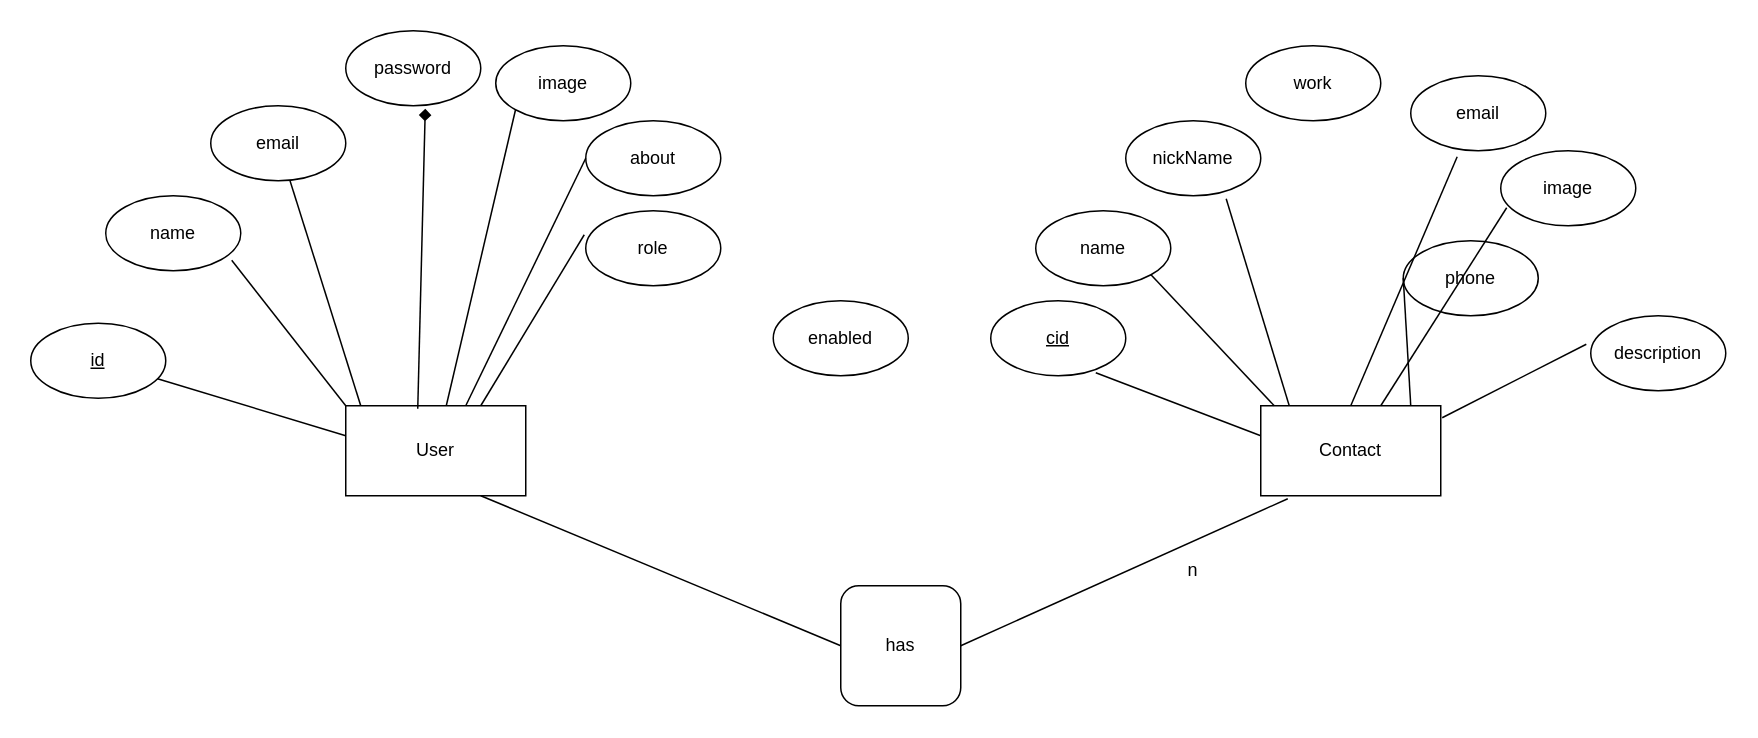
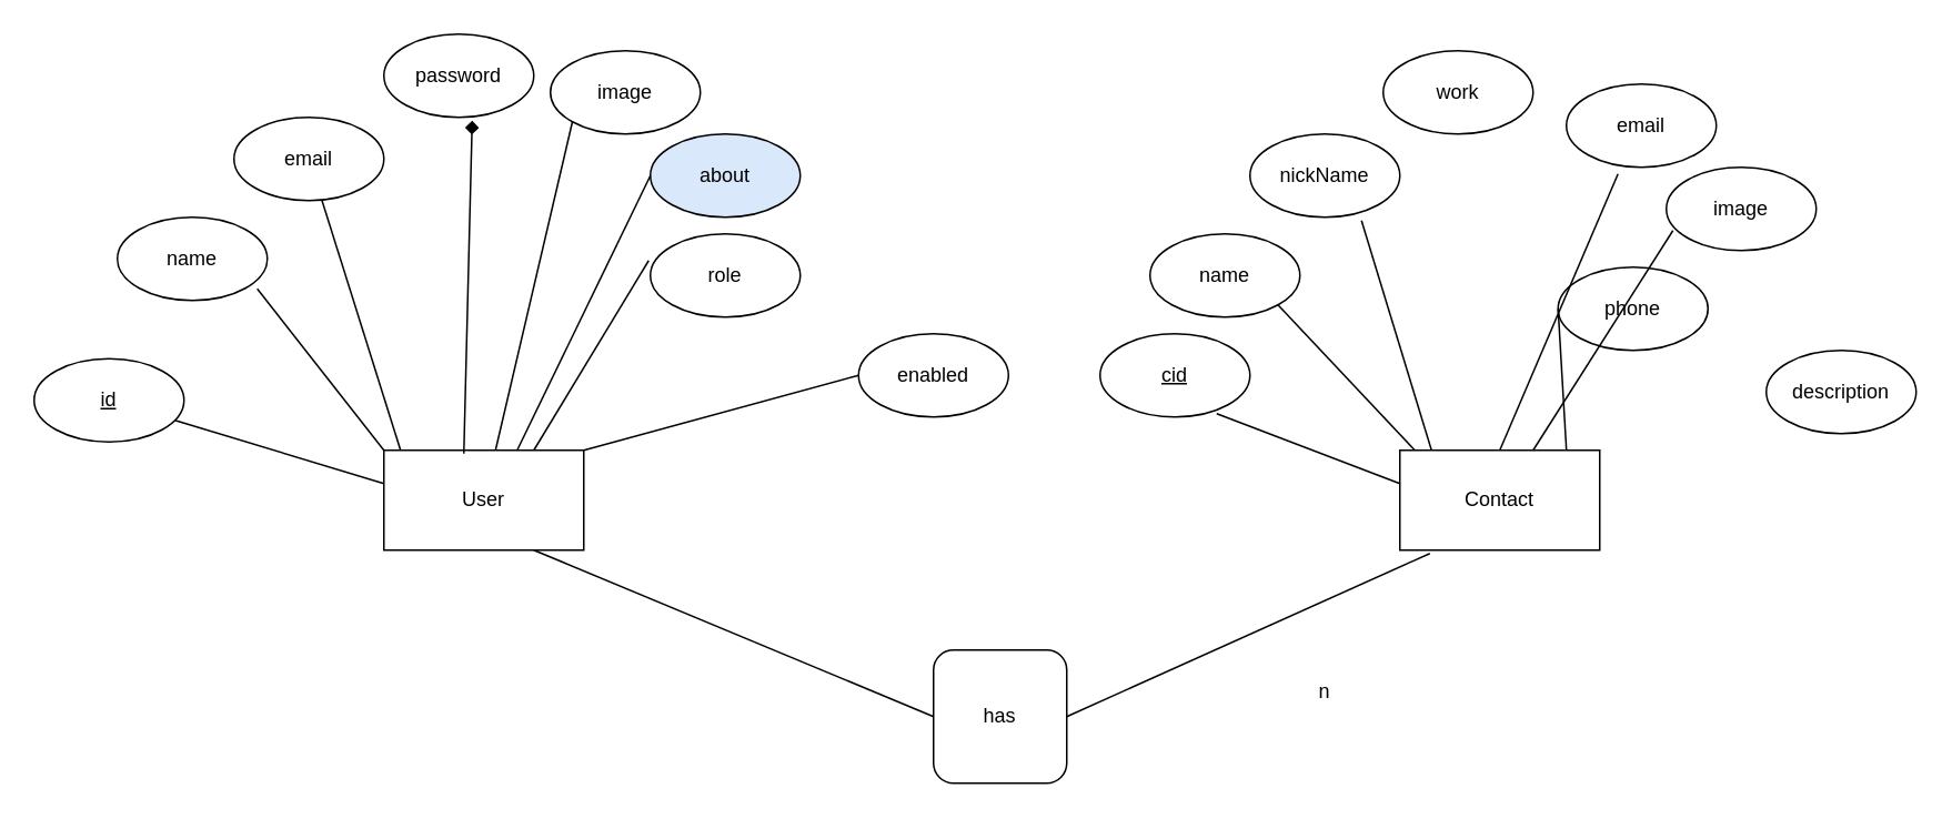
  <mxCell id="0" />
  <mxCell id="1" parent="0" />
  <mxCell id="2" value="User" style="rounded=0;whiteSpace=wrap;html=1;" vertex="1" parent="1"><mxGeometry x="230" y="270" width="120" height="60" as="geometry" /></mxCell>
  <mxCell id="3" value="Contact" style="rounded=0;whiteSpace=wrap;html=1;" vertex="1" parent="1"><mxGeometry x="840" y="270" width="120" height="60" as="geometry" /></mxCell>
  <mxCell id="4" value="name" style="ellipse;whiteSpace=wrap;html=1;" vertex="1" parent="1"><mxGeometry x="70" y="130" width="90" height="50" as="geometry" /></mxCell>
  <mxCell id="5" value="email" style="ellipse;whiteSpace=wrap;html=1;" vertex="1" parent="1"><mxGeometry x="140" y="70" width="90" height="50" as="geometry" /></mxCell>
  <mxCell id="6" value="password" style="ellipse;whiteSpace=wrap;html=1;" vertex="1" parent="1"><mxGeometry x="230" y="20" width="90" height="50" as="geometry" /></mxCell>
  <mxCell id="7" value="image" style="ellipse;whiteSpace=wrap;html=1;" vertex="1" parent="1"><mxGeometry x="330" y="30" width="90" height="50" as="geometry" /></mxCell>
- <mxCell id="8" value="about" style="ellipse;whiteSpace=wrap;html=1;" vertex="1" parent="1"><mxGeometry x="390" y="80" width="90" height="50" as="geometry" /></mxCell>
+ <mxCell id="8" value="about" style="ellipse;whiteSpace=wrap;html=1;fillColor=#dae8fc;" vertex="1" parent="1"><mxGeometry x="390" y="80" width="90" height="50" as="geometry" /></mxCell>
  <mxCell id="9" value="role" style="ellipse;whiteSpace=wrap;html=1;" vertex="1" parent="1"><mxGeometry x="390" y="140" width="90" height="50" as="geometry" /></mxCell>
  <mxCell id="10" value="enabled" style="ellipse;whiteSpace=wrap;html=1;" vertex="1" parent="1"><mxGeometry x="515" y="200" width="90" height="50" as="geometry" /></mxCell>
  <mxCell id="11" value="&lt;u&gt;id&lt;/u&gt;" style="ellipse;whiteSpace=wrap;html=1;" vertex="1" parent="1"><mxGeometry x="20" y="215" width="90" height="50" as="geometry" /></mxCell>
  <mxCell id="12" value="&lt;u&gt;cid&lt;/u&gt;" style="ellipse;whiteSpace=wrap;html=1;" vertex="1" parent="1"><mxGeometry x="660" y="200" width="90" height="50" as="geometry" /></mxCell>
  <mxCell id="13" value="name" style="ellipse;whiteSpace=wrap;html=1;" vertex="1" parent="1"><mxGeometry x="690" y="140" width="90" height="50" as="geometry" /></mxCell>
  <mxCell id="14" value="nickName" style="ellipse;whiteSpace=wrap;html=1;" vertex="1" parent="1"><mxGeometry x="750" y="80" width="90" height="50" as="geometry" /></mxCell>
  <mxCell id="15" value="work" style="ellipse;whiteSpace=wrap;html=1;" vertex="1" parent="1"><mxGeometry x="830" y="30" width="90" height="50" as="geometry" /></mxCell>
  <mxCell id="16" value="email" style="ellipse;whiteSpace=wrap;html=1;" vertex="1" parent="1"><mxGeometry x="940" y="50" width="90" height="50" as="geometry" /></mxCell>
  <mxCell id="17" value="image" style="ellipse;whiteSpace=wrap;html=1;" vertex="1" parent="1"><mxGeometry x="1000" y="100" width="90" height="50" as="geometry" /></mxCell>
  <mxCell id="18" value="phone" style="ellipse;whiteSpace=wrap;html=1;" vertex="1" parent="1"><mxGeometry x="935" y="160" width="90" height="50" as="geometry" /></mxCell>
  <mxCell id="19" value="description" style="ellipse;whiteSpace=wrap;html=1;" vertex="1" parent="1"><mxGeometry x="1060" y="210" width="90" height="50" as="geometry" /></mxCell>
  <mxCell id="20" value="" style="endArrow=none;html=1;entryX=0.778;entryY=0.96;entryDx=0;entryDy=0;entryPerimeter=0;" edge="1" parent="1" target="12"><mxGeometry width="50" height="50" relative="1" as="geometry"><mxPoint x="840" y="290" as="sourcePoint" /><mxPoint x="890" y="240" as="targetPoint" /></mxGeometry></mxCell>
  <mxCell id="21" value="" style="endArrow=none;html=1;entryX=1;entryY=1;entryDx=0;entryDy=0;exitX=0.075;exitY=0;exitDx=0;exitDy=0;exitPerimeter=0;" edge="1" parent="1" source="3" target="13"><mxGeometry width="50" height="50" relative="1" as="geometry"><mxPoint x="840" y="290" as="sourcePoint" /><mxPoint x="890" y="240" as="targetPoint" /></mxGeometry></mxCell>
  <mxCell id="22" value="" style="endArrow=none;html=1;entryX=0.744;entryY=1.04;entryDx=0;entryDy=0;entryPerimeter=0;" edge="1" parent="1" target="14"><mxGeometry width="50" height="50" relative="1" as="geometry"><mxPoint x="859" y="270" as="sourcePoint" /><mxPoint x="776.82" y="192.678" as="targetPoint" /></mxGeometry></mxCell>
  <mxCell id="23" value="" style="endArrow=none;html=1;entryX=0.344;entryY=1.08;entryDx=0;entryDy=0;exitX=0.5;exitY=0;exitDx=0;exitDy=0;entryPerimeter=0;" edge="1" parent="1" source="3" target="16"><mxGeometry width="50" height="50" relative="1" as="geometry"><mxPoint x="891.04" y="281.02" as="sourcePoint" /><mxPoint x="885" y="90" as="targetPoint" /></mxGeometry></mxCell>
  <mxCell id="24" value="" style="endArrow=none;html=1;entryX=0.044;entryY=0.76;entryDx=0;entryDy=0;entryPerimeter=0;" edge="1" parent="1" target="17"><mxGeometry width="50" height="50" relative="1" as="geometry"><mxPoint x="920" y="270" as="sourcePoint" /><mxPoint x="980.96" y="114" as="targetPoint" /></mxGeometry></mxCell>
  <mxCell id="25" value="" style="endArrow=none;html=1;entryX=0;entryY=0.5;entryDx=0;entryDy=0;" edge="1" parent="1" target="18"><mxGeometry width="50" height="50" relative="1" as="geometry"><mxPoint x="940" y="270" as="sourcePoint" /><mxPoint x="1013.96" y="148" as="targetPoint" /></mxGeometry></mxCell>
- <mxCell id="26" value="" style="endArrow=none;html=1;entryX=-0.033;entryY=0.38;entryDx=0;entryDy=0;entryPerimeter=0;exitX=1.008;exitY=0.133;exitDx=0;exitDy=0;exitPerimeter=0;" edge="1" parent="1" source="3" target="19"><mxGeometry width="50" height="50" relative="1" as="geometry"><mxPoint x="950" y="280" as="sourcePoint" /><mxPoint x="1060" y="185" as="targetPoint" /></mxGeometry></mxCell>
  <mxCell id="27" value="" style="endArrow=none;html=1;" edge="1" parent="1" target="11"><mxGeometry width="50" height="50" relative="1" as="geometry"><mxPoint x="230" y="290" as="sourcePoint" /><mxPoint x="280" y="240" as="targetPoint" /></mxGeometry></mxCell>
  <mxCell id="28" value="" style="endArrow=none;html=1;entryX=0.933;entryY=0.86;entryDx=0;entryDy=0;entryPerimeter=0;exitX=0;exitY=0;exitDx=0;exitDy=0;" edge="1" parent="1" source="2" target="4"><mxGeometry width="50" height="50" relative="1" as="geometry"><mxPoint x="240" y="300" as="sourcePoint" /><mxPoint x="120.916" y="250.062" as="targetPoint" /></mxGeometry></mxCell>
  <mxCell id="29" value="" style="endArrow=none;html=1;" edge="1" parent="1" target="5"><mxGeometry width="50" height="50" relative="1" as="geometry"><mxPoint x="240" y="270" as="sourcePoint" /><mxPoint x="163.97" y="183" as="targetPoint" /></mxGeometry></mxCell>
  <mxCell id="30" value="" style="endArrow=diamond;html=1;entryX=0.589;entryY=1.04;entryDx=0;entryDy=0;entryPerimeter=0;exitX=0.4;exitY=0.033;exitDx=0;exitDy=0;exitPerimeter=0;" edge="1" parent="1" source="2" target="6"><mxGeometry width="50" height="50" relative="1" as="geometry"><mxPoint x="250" y="280" as="sourcePoint" /><mxPoint x="202.74" y="129.627" as="targetPoint" /></mxGeometry></mxCell>
  <mxCell id="31" value="" style="endArrow=none;html=1;entryX=0;entryY=1;entryDx=0;entryDy=0;" edge="1" parent="1" source="2" target="7"><mxGeometry width="50" height="50" relative="1" as="geometry"><mxPoint x="288" y="281.98" as="sourcePoint" /><mxPoint x="293.01" y="82" as="targetPoint" /></mxGeometry></mxCell>
  <mxCell id="32" value="" style="endArrow=none;html=1;entryX=0;entryY=0.5;entryDx=0;entryDy=0;" edge="1" parent="1" target="8"><mxGeometry width="50" height="50" relative="1" as="geometry"><mxPoint x="310" y="270" as="sourcePoint" /><mxPoint x="353.18" y="82.678" as="targetPoint" /></mxGeometry></mxCell>
  <mxCell id="33" value="" style="endArrow=none;html=1;entryX=-0.011;entryY=0.32;entryDx=0;entryDy=0;entryPerimeter=0;exitX=0.75;exitY=0;exitDx=0;exitDy=0;" edge="1" parent="1" source="2" target="9"><mxGeometry width="50" height="50" relative="1" as="geometry"><mxPoint x="320" y="280" as="sourcePoint" /><mxPoint x="400" y="115" as="targetPoint" /></mxGeometry></mxCell>
+ <mxCell id="34" value="" style="endArrow=none;html=1;entryX=0;entryY=0.5;entryDx=0;entryDy=0;exitX=1;exitY=0;exitDx=0;exitDy=0;" edge="1" parent="1" source="2" target="10"><mxGeometry width="50" height="50" relative="1" as="geometry"><mxPoint x="330" y="280" as="sourcePoint" /><mxPoint x="439.01" y="166" as="targetPoint" /></mxGeometry></mxCell>
  <mxCell id="35" value="has" style="whiteSpace=wrap;html=1;rounded=1;" vertex="1" parent="1"><mxGeometry x="560" y="390" width="80" height="80" as="geometry" /></mxCell>
  <mxCell id="36" value="" style="endArrow=none;html=1;entryX=0.15;entryY=1.033;entryDx=0;entryDy=0;entryPerimeter=0;exitX=1;exitY=0.5;exitDx=0;exitDy=0;" edge="1" parent="1" source="35" target="3"><mxGeometry width="50" height="50" relative="1" as="geometry"><mxPoint x="730" y="290" as="sourcePoint" /><mxPoint x="780" y="240" as="targetPoint" /></mxGeometry></mxCell>
  <mxCell id="37" value="" style="endArrow=none;html=1;entryX=0;entryY=0.5;entryDx=0;entryDy=0;exitX=0.75;exitY=1;exitDx=0;exitDy=0;" edge="1" parent="1" source="2" target="35"><mxGeometry width="50" height="50" relative="1" as="geometry"><mxPoint x="650" y="440" as="sourcePoint" /><mxPoint x="868" y="341.98" as="targetPoint" /></mxGeometry></mxCell>
- <mxCell id="38" value="n" style="text;html=1;strokeColor=none;fillColor=none;align=center;verticalAlign=middle;whiteSpace=wrap;rounded=0;" vertex="1" parent="1"><mxGeometry x="775" y="370" width="40" height="20" as="geometry" /></mxCell>
+ <mxCell id="38" value="n" style="text;html=1;strokeColor=none;fillColor=none;align=center;verticalAlign=middle;whiteSpace=wrap;rounded=0;" vertex="1" parent="1"><mxGeometry x="775" y="405" width="40" height="20" as="geometry" /></mxCell>
